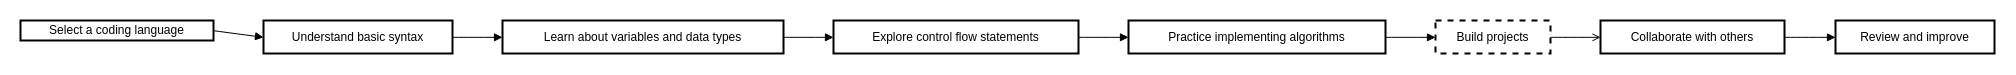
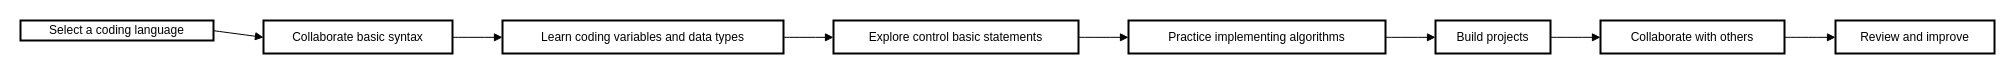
  <mxCell id="0" />
  <mxCell id="1" parent="0" />
  <mxCell id="2" value="Select a coding language" style="whiteSpace=wrap;strokeWidth=2;" vertex="1" parent="1"><mxGeometry x="20" y="20" width="193" height="20" as="geometry" /></mxCell>
- <mxCell id="3" value="Understand basic syntax" style="whiteSpace=wrap;strokeWidth=2;" vertex="1" parent="1"><mxGeometry x="263" width="189" height="33" as="geometry" y="20" /></mxCell>
- <mxCell id="4" value="Learn about variables and data types" style="whiteSpace=wrap;strokeWidth=2;" vertex="1" parent="1"><mxGeometry x="502" width="281" height="33" as="geometry" y="20" /></mxCell>
- <mxCell id="5" value="Explore control flow statements" style="whiteSpace=wrap;strokeWidth=2;" vertex="1" parent="1"><mxGeometry x="833" width="245" height="33" as="geometry" y="20" /></mxCell>
+ <mxCell id="3" value="Collaborate basic syntax" style="whiteSpace=wrap;strokeWidth=2;" vertex="1" parent="1"><mxGeometry x="263" width="189" height="33" as="geometry" y="20" /></mxCell>
+ <mxCell id="4" value="Learn coding variables and data types" style="whiteSpace=wrap;strokeWidth=2;" vertex="1" parent="1"><mxGeometry x="502" width="281" height="33" as="geometry" y="20" /></mxCell>
+ <mxCell id="5" value="Explore control basic statements" style="whiteSpace=wrap;strokeWidth=2;" vertex="1" parent="1"><mxGeometry x="833" width="245" height="33" as="geometry" y="20" /></mxCell>
  <mxCell id="6" value="Practice implementing algorithms" style="whiteSpace=wrap;strokeWidth=2;" vertex="1" parent="1"><mxGeometry x="1128" width="257" height="33" as="geometry" y="20" /></mxCell>
- <mxCell id="7" value="Build projects" style="whiteSpace=wrap;strokeWidth=2;dashed=1;" vertex="1" parent="1"><mxGeometry x="1435" width="115" height="33" as="geometry" y="20" /></mxCell>
+ <mxCell id="7" value="Build projects" style="whiteSpace=wrap;strokeWidth=2;" vertex="1" parent="1"><mxGeometry x="1435" width="115" height="33" as="geometry" y="20" /></mxCell>
  <mxCell id="8" value="Collaborate with others" style="whiteSpace=wrap;strokeWidth=2;" vertex="1" parent="1"><mxGeometry x="1600" width="184" height="33" as="geometry" y="20" /></mxCell>
  <mxCell id="9" value="Review and improve" style="whiteSpace=wrap;strokeWidth=2;" vertex="1" parent="1"><mxGeometry x="1835" width="159" height="33" as="geometry" y="20" /></mxCell>
  <mxCell id="10" value="" style="curved=1;startArrow=none;endArrow=block;exitX=1;exitY=0.51;entryX=0;entryY=0.51;" edge="1" parent="1" source="2" target="3"><mxGeometry relative="1" as="geometry"><Array as="points" /></mxGeometry></mxCell>
  <mxCell id="11" value="" style="curved=1;startArrow=none;endArrow=block;exitX=1;exitY=0.51;entryX=0;entryY=0.51;" edge="1" parent="1" source="3" target="4"><mxGeometry relative="1" as="geometry"><Array as="points" /></mxGeometry></mxCell>
  <mxCell id="12" value="" style="curved=1;startArrow=none;endArrow=block;exitX=1;exitY=0.51;entryX=0;entryY=0.51;" edge="1" parent="1" source="4" target="5"><mxGeometry relative="1" as="geometry"><Array as="points" /></mxGeometry></mxCell>
  <mxCell id="13" value="" style="curved=1;startArrow=none;endArrow=block;exitX=1;exitY=0.51;entryX=0;entryY=0.51;" edge="1" parent="1" source="5" target="6"><mxGeometry relative="1" as="geometry"><Array as="points" /></mxGeometry></mxCell>
  <mxCell id="14" value="" style="curved=1;startArrow=none;endArrow=block;exitX=1;exitY=0.51;entryX=0;entryY=0.51;" edge="1" parent="1" source="6" target="7"><mxGeometry relative="1" as="geometry"><Array as="points" /></mxGeometry></mxCell>
- <mxCell id="15" value="" style="curved=1;startArrow=none;endArrow=open;exitX=1;exitY=0.51;entryX=0;entryY=0.51;" edge="1" parent="1" source="7" target="8"><mxGeometry relative="1" as="geometry"><Array as="points" /></mxGeometry></mxCell>
+ <mxCell id="15" value="" style="curved=1;startArrow=none;endArrow=block;exitX=1;exitY=0.51;entryX=0;entryY=0.51;" edge="1" parent="1" source="7" target="8"><mxGeometry relative="1" as="geometry"><Array as="points" /></mxGeometry></mxCell>
  <mxCell id="16" value="" style="curved=1;startArrow=none;endArrow=block;exitX=1;exitY=0.51;entryX=0;entryY=0.51;" edge="1" parent="1" source="8" target="9"><mxGeometry relative="1" as="geometry"><Array as="points" /></mxGeometry></mxCell>
